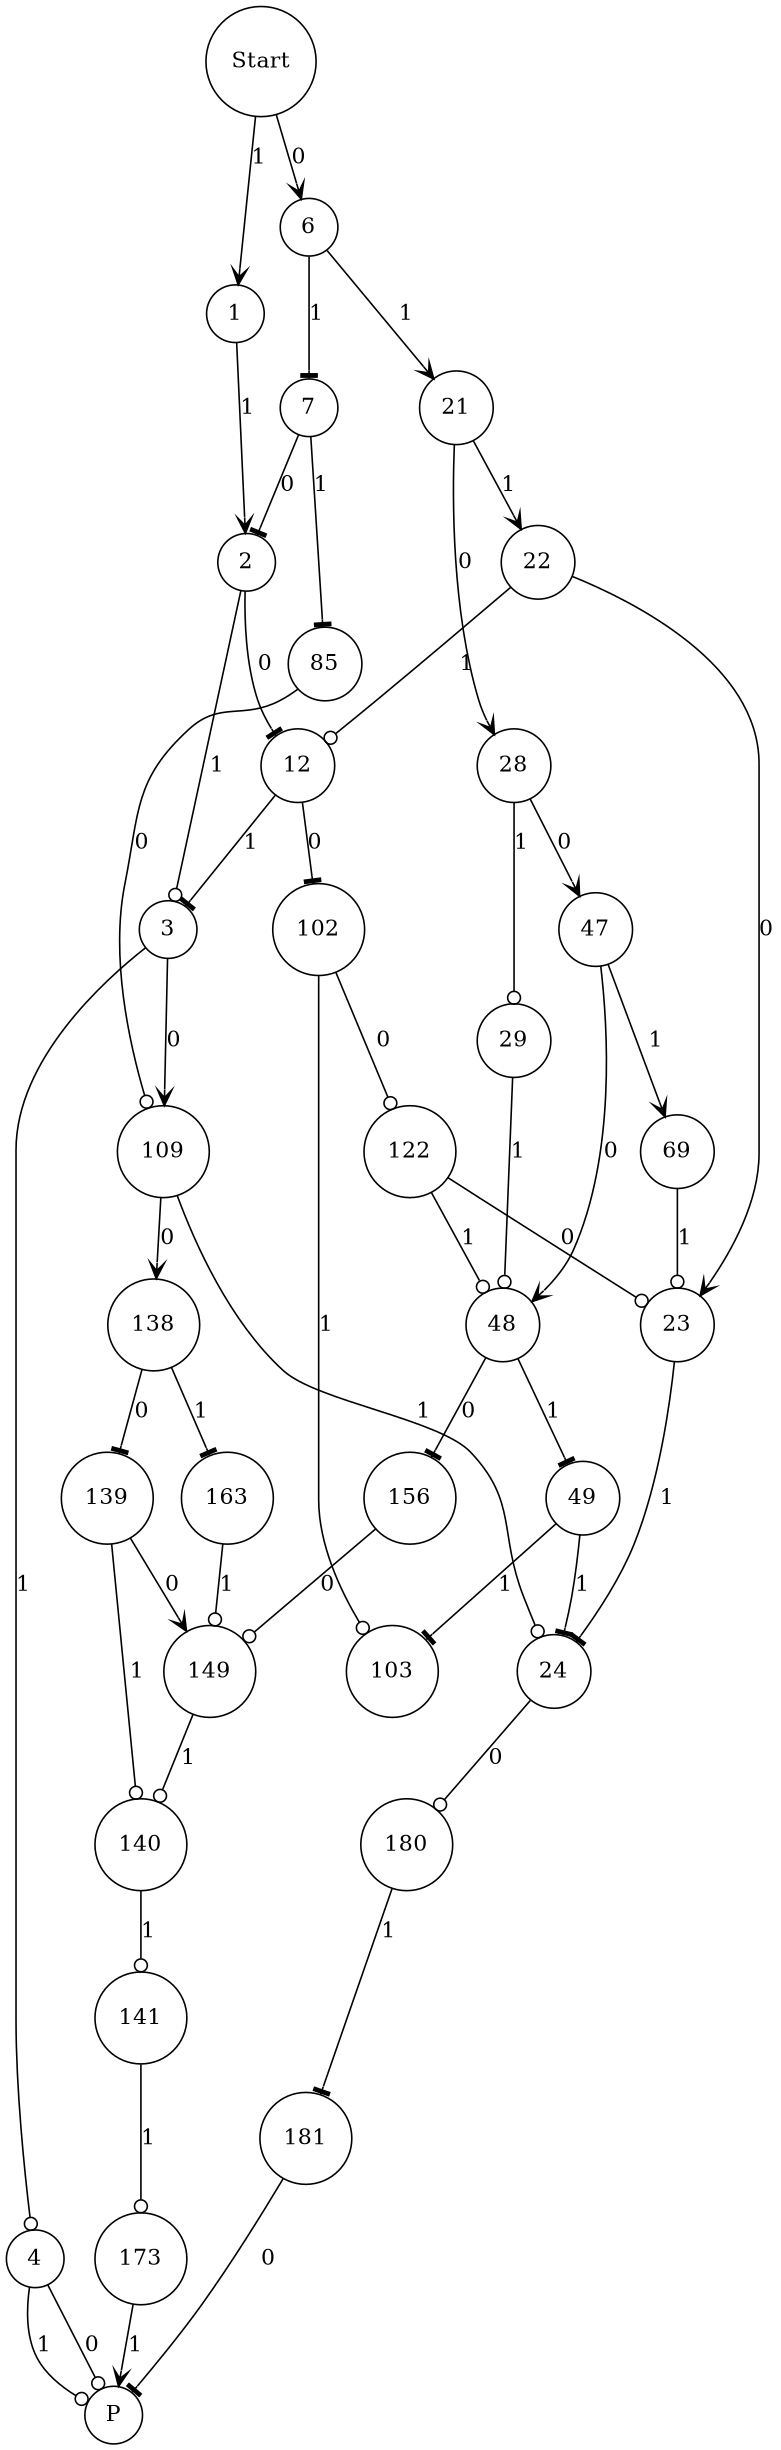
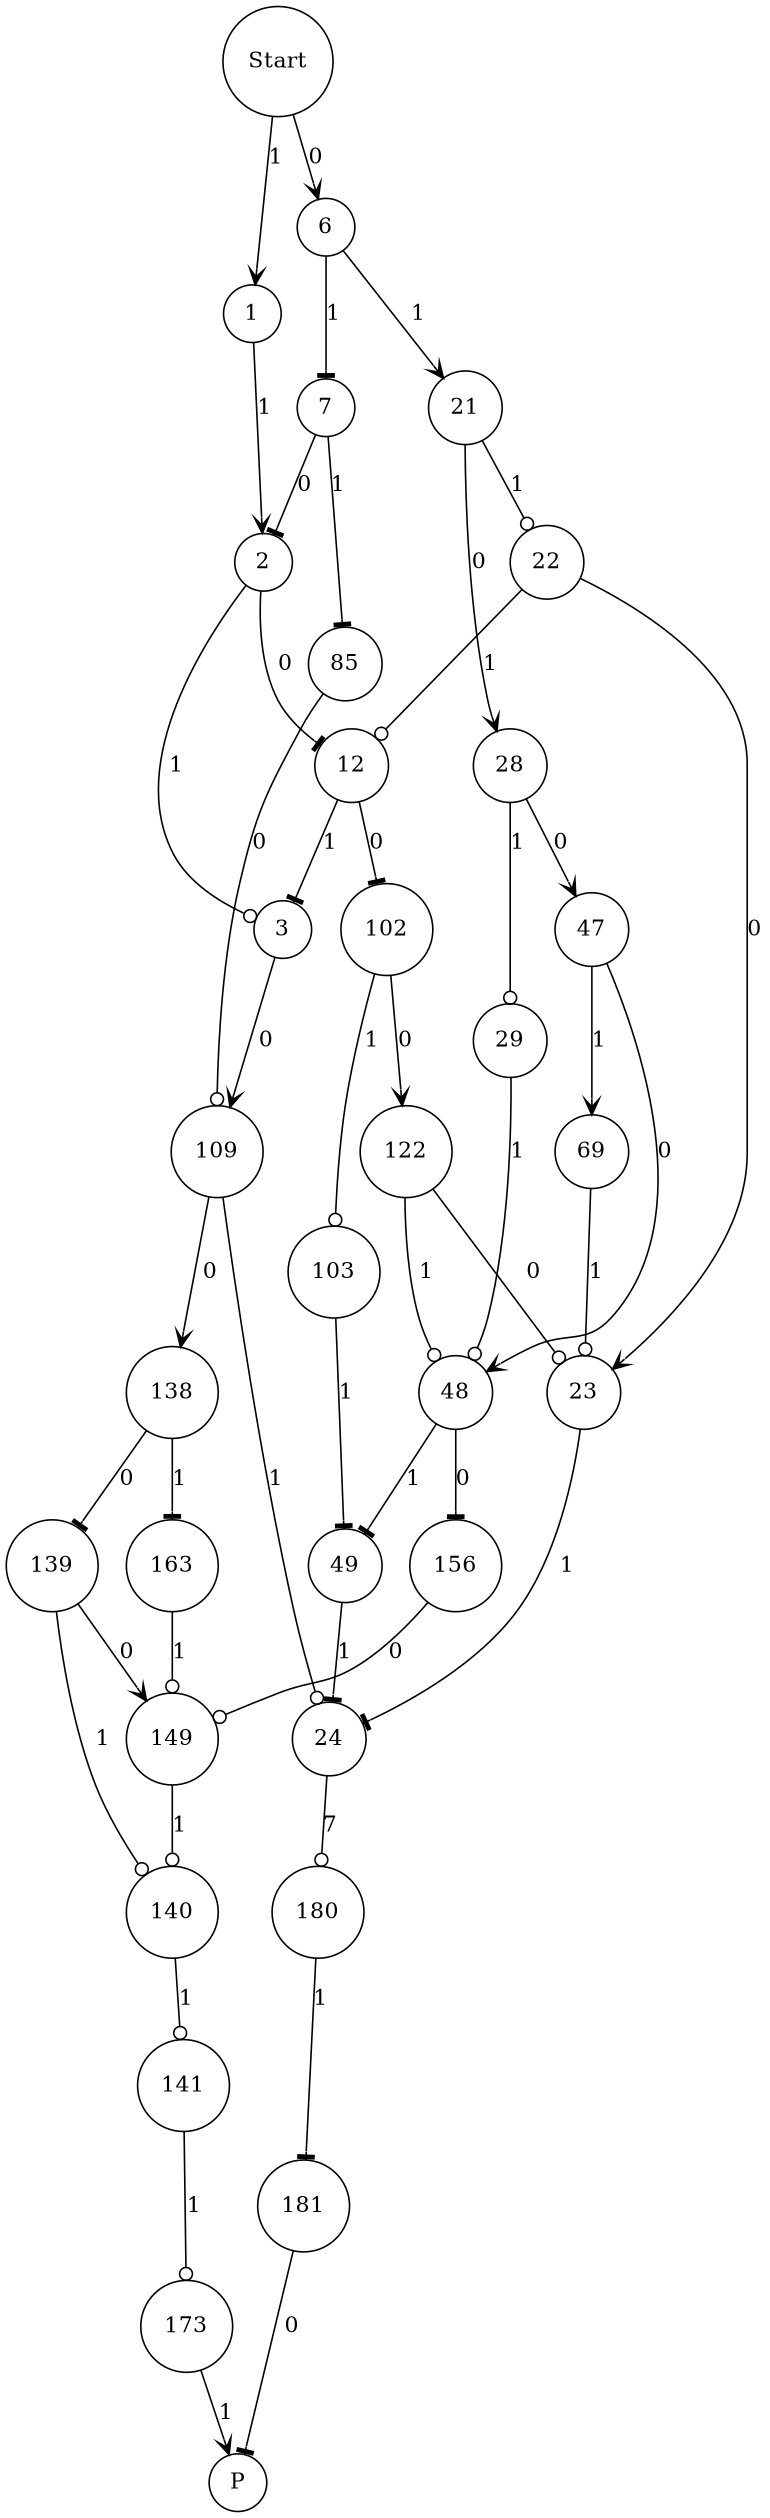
  digraph {
    fontname="DejaVu Serif"
    node [fontname="DejaVu Serif" shape=circle]
    edge [arrowhead=odot fontname="DejaVu Serif"]
    Start
    1
    6
    2
    21
    7
    3
    12
    22
    28
-   4
    109
    102
    P
    24
    138
    180
    139
    163
    181
    140
    149
    141
    173
    103
    122
    49
    48
    23
    156
    29
    47
    69
    85
    Start -> 1 [arrowhead=vee label=1]
    Start -> 6 [arrowhead=vee label=0]
    1 -> 2 [arrowhead=vee label=1]
    6 -> 21 [arrowhead=vee label=1]
    6 -> 7 [arrowhead=tee label=1]
    2 -> 3 [label=1]
    2 -> 12 [arrowhead=tee label=0]
-   21 -> 22 [arrowhead=vee label=1]
+   21 -> 22 [label=1]
    21 -> 28 [arrowhead=vee label=0]
    7 -> 2 [arrowhead=tee label=0]
    7 -> 85 [arrowhead=tee label=1]
-   3 -> 4 [label=1]
    3 -> 109 [arrowhead=vee label=0]
    12 -> 3 [arrowhead=tee label=1]
    12 -> 102 [arrowhead=tee label=0]
    22 -> 12 [label=1]
    22 -> 23 [arrowhead=vee label=0]
    28 -> 29 [label=1]
    28 -> 47 [arrowhead=vee label=0]
-   4 -> P [label=1]
-   4 -> P [label=0]
    109 -> 24 [label=1]
    109 -> 138 [arrowhead=vee label=0]
    102 -> 103 [label=1]
-   102 -> 122 [label=0]
-   24 -> 180 [label=0]
+   102 -> 122 [arrowhead=vee label=0]
+   24 -> 180 [label=7]
    138 -> 139 [arrowhead=tee label=0]
    138 -> 163 [arrowhead=tee label=1]
    180 -> 181 [arrowhead=tee label=1]
    139 -> 140 [label=1]
    139 -> 149 [arrowhead=vee label=0]
    163 -> 149 [label=1]
    181 -> P [arrowhead=tee label=0]
    140 -> 141 [label=1]
    149 -> 140 [label=1]
    141 -> 173 [label=1]
    173 -> P [arrowhead=vee label=1]
-   49 -> 103 [arrowhead=tee label=1]
+   103 -> 49 [arrowhead=tee label=1]
    122 -> 48 [label=1]
    122 -> 23 [label=0]
    49 -> 24 [arrowhead=tee label=1]
    48 -> 49 [arrowhead=tee label=1]
    48 -> 156 [arrowhead=tee label=0]
    23 -> 24 [arrowhead=tee label=1]
    156 -> 149 [label=0]
    29 -> 48 [label=1]
    47 -> 48 [arrowhead=vee label=0]
    47 -> 69 [arrowhead=vee label=1]
    69 -> 23 [label=1]
    85 -> 109 [label=0]
  }
